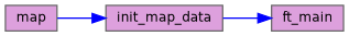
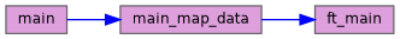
  digraph {
    fontname="DejaVu Sans"
    rankdir=RL
    node [color=grey40 fillcolor=plum fontname="DejaVu Sans" fontsize=10 shape=box style=filled]
    edge [color=blue dir=back fontname="DejaVu Sans" fontsize=10 labelfontname=Helvetica labelfontsize=10 style=solid]
    n1 [color=gray40 fontcolor=black height=0.2 label=ft_main width=0.4]
-   n2 [height=0.2 label=init_map_data width=0.4]
-   n3 [height=0.2 label=map width=0.4]
+   n2 [height=0.2 label=main_map_data width=0.4]
+   n3 [height=0.2 label=main width=0.4]
    n1 -> n2
    n2 -> n3
  }
